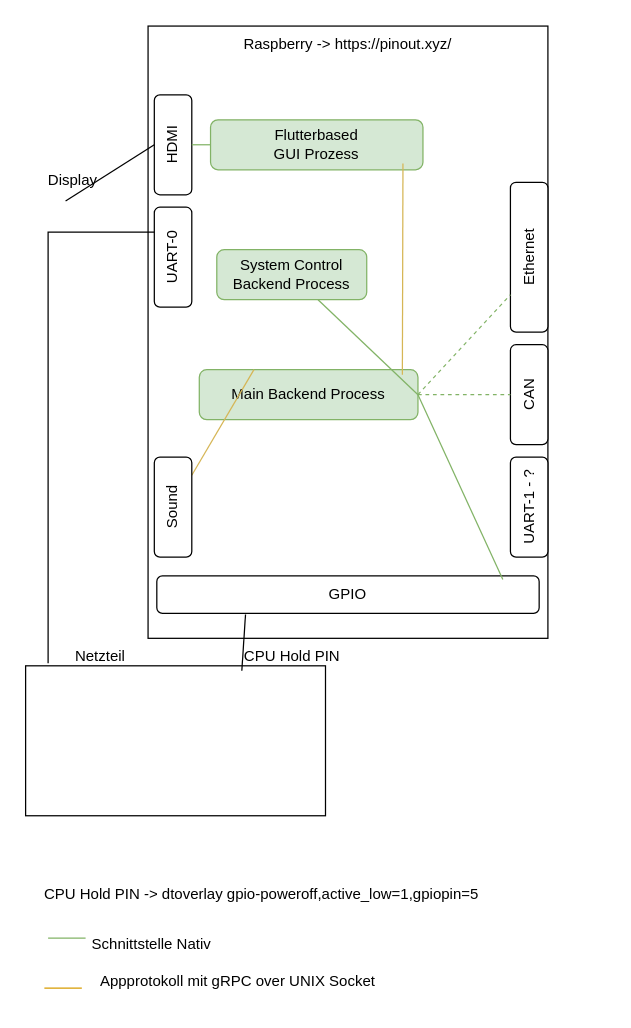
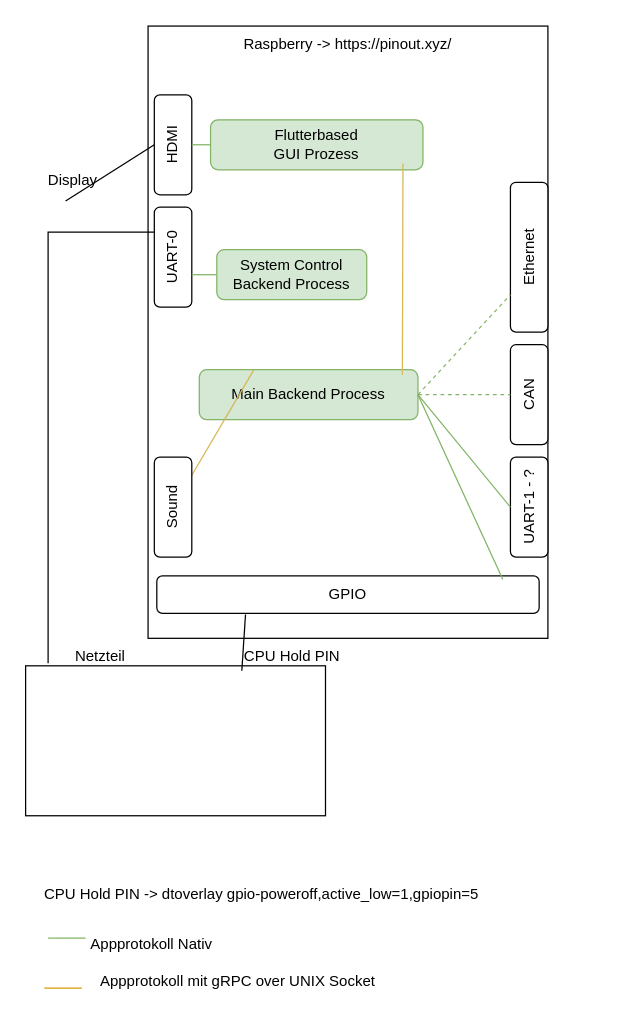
  <mxCell id="0" />
  <mxCell id="1" parent="0" />
  <mxCell id="2" value="" style="rounded=0;whiteSpace=wrap;html=1;" vertex="1" parent="1"><mxGeometry x="118" y="20" width="320" height="490" as="geometry" /></mxCell>
  <mxCell id="3" value="Raspberry -&amp;gt;&amp;nbsp;https://pinout.xyz/" style="text;html=1;align=center;verticalAlign=middle;whiteSpace=wrap;rounded=0;" vertex="1" parent="1"><mxGeometry x="173" y="20" width="210" height="30" as="geometry" /></mxCell>
  <mxCell id="4" value="GPIO" style="rounded=1;whiteSpace=wrap;html=1;rotation=0;" vertex="1" parent="1"><mxGeometry x="125" y="460" width="306" height="30" as="geometry" /></mxCell>
  <mxCell id="5" style="edgeStyle=orthogonalEdgeStyle;rounded=0;orthogonalLoop=1;jettySize=auto;html=1;exitX=0.5;exitY=1;exitDx=0;exitDy=0;" edge="1" parent="1" source="2" target="2"><mxGeometry relative="1" as="geometry" /></mxCell>
  <mxCell id="6" value="Ethernet" style="rounded=1;whiteSpace=wrap;html=1;rotation=-90;" vertex="1" parent="1"><mxGeometry x="363" y="190" width="120" height="30" as="geometry" /></mxCell>
  <mxCell id="7" value="CAN" style="rounded=1;whiteSpace=wrap;html=1;rotation=-90;" vertex="1" parent="1"><mxGeometry x="383" y="300" width="80" height="30" as="geometry" /></mxCell>
  <mxCell id="8" value="UART-0" style="rounded=1;whiteSpace=wrap;html=1;rotation=-90;" vertex="1" parent="1"><mxGeometry x="98" y="190" width="80" height="30" as="geometry" /></mxCell>
  <mxCell id="9" value="HDMI" style="rounded=1;whiteSpace=wrap;html=1;rotation=-90;" vertex="1" parent="1"><mxGeometry x="98" y="100" width="80" height="30" as="geometry" /></mxCell>
  <mxCell id="10" value="UART-1 - ?" style="rounded=1;whiteSpace=wrap;html=1;rotation=-90;" vertex="1" parent="1"><mxGeometry x="383" y="390" width="80" height="30" as="geometry" /></mxCell>
  <mxCell id="11" value="" style="rounded=0;whiteSpace=wrap;html=1;" vertex="1" parent="1"><mxGeometry x="20" y="532" width="240" height="120" as="geometry" /></mxCell>
  <mxCell id="12" value="Netzteil" style="text;html=1;align=center;verticalAlign=middle;whiteSpace=wrap;rounded=0;" vertex="1" parent="1"><mxGeometry x="35" y="510" width="90" height="30" as="geometry" /></mxCell>
  <mxCell id="13" value="" style="endArrow=none;html=1;rounded=0;entryX=0.75;entryY=0;entryDx=0;entryDy=0;exitX=0.075;exitY=-0.017;exitDx=0;exitDy=0;exitPerimeter=0;" edge="1" parent="1" source="11" target="8"><mxGeometry width="50" height="50" relative="1" as="geometry"><mxPoint x="48" y="200" as="sourcePoint" /><mxPoint x="38" y="220" as="targetPoint" /><Array as="points"><mxPoint x="38" y="185" /></Array></mxGeometry></mxCell>
  <mxCell id="14" value="" style="endArrow=none;html=1;rounded=0;exitX=0.721;exitY=0.033;exitDx=0;exitDy=0;exitPerimeter=0;entryX=0.232;entryY=1.033;entryDx=0;entryDy=0;entryPerimeter=0;" edge="1" parent="1" source="11" target="4"><mxGeometry width="50" height="50" relative="1" as="geometry"><mxPoint x="388" y="460" as="sourcePoint" /><mxPoint x="438" y="410" as="targetPoint" /><Array as="points" /></mxGeometry></mxCell>
  <mxCell id="15" value="Display" style="text;html=1;align=center;verticalAlign=middle;whiteSpace=wrap;rounded=0;" vertex="1" parent="1"><mxGeometry x="28" y="129" width="60" height="30" as="geometry" /></mxCell>
  <mxCell id="16" value="" style="endArrow=none;html=1;rounded=0;entryX=0.5;entryY=0;entryDx=0;entryDy=0;exitX=0.4;exitY=1.033;exitDx=0;exitDy=0;exitPerimeter=0;" edge="1" parent="1" source="15" target="9"><mxGeometry width="50" height="50" relative="1" as="geometry"><mxPoint x="58" y="140" as="sourcePoint" /><mxPoint x="108" y="90" as="targetPoint" /></mxGeometry></mxCell>
  <mxCell id="17" style="edgeStyle=orthogonalEdgeStyle;rounded=0;orthogonalLoop=1;jettySize=auto;html=1;exitX=0.5;exitY=1;exitDx=0;exitDy=0;" edge="1" parent="1" source="15" target="15"><mxGeometry relative="1" as="geometry" /></mxCell>
  <mxCell id="18" value="Flutterbased&lt;br&gt;GUI Prozess" style="rounded=1;whiteSpace=wrap;html=1;fillColor=#d5e8d4;strokeColor=#82b366;" vertex="1" parent="1"><mxGeometry x="168" y="95" width="170" height="40" as="geometry" /></mxCell>
  <mxCell id="19" value="System Control Backend Process" style="rounded=1;whiteSpace=wrap;html=1;fillColor=#d5e8d4;strokeColor=#82b366;" vertex="1" parent="1"><mxGeometry x="173" y="199" width="120" height="40" as="geometry" /></mxCell>
  <mxCell id="20" value="Main Backend Process" style="rounded=1;whiteSpace=wrap;html=1;fillColor=#d5e8d4;strokeColor=#82b366;" vertex="1" parent="1"><mxGeometry x="159" y="295" width="175" height="40" as="geometry" /></mxCell>
  <mxCell id="21" value="" style="endArrow=none;html=1;rounded=0;entryX=0;entryY=0.5;entryDx=0;entryDy=0;exitX=0.5;exitY=1;exitDx=0;exitDy=0;fillColor=#d5e8d4;strokeColor=#82b366;" edge="1" parent="1" source="9" target="18"><mxGeometry width="50" height="50" relative="1" as="geometry"><mxPoint x="148" y="124" as="sourcePoint" /><mxPoint x="198" y="74" as="targetPoint" /></mxGeometry></mxCell>
+ <mxCell id="22" value="" style="endArrow=none;html=1;rounded=0;entryX=0;entryY=0.5;entryDx=0;entryDy=0;exitX=0.325;exitY=1;exitDx=0;exitDy=0;fillColor=#d5e8d4;strokeColor=#82b366;exitPerimeter=0;" edge="1" parent="1" source="8" target="19"><mxGeometry width="50" height="50" relative="1" as="geometry"><mxPoint x="156" y="199" as="sourcePoint" /><mxPoint x="438" y="410" as="targetPoint" /></mxGeometry></mxCell>
  <mxCell id="23" value="" style="endArrow=none;html=1;rounded=0;exitX=0.25;exitY=0;exitDx=0;exitDy=0;fillColor=#fff2cc;strokeColor=#d6b656;" edge="1" parent="1" source="20" target="29"><mxGeometry width="50" height="50" relative="1" as="geometry"><mxPoint x="388" y="460" as="sourcePoint" /><mxPoint x="438" y="410" as="targetPoint" /></mxGeometry></mxCell>
  <mxCell id="24" value="" style="endArrow=none;html=1;rounded=0;exitX=0.963;exitY=0.1;exitDx=0;exitDy=0;exitPerimeter=0;fillColor=#fff2cc;strokeColor=#d6b656;" edge="1" parent="1"><mxGeometry width="50" height="50" relative="1" as="geometry"><mxPoint x="321.525" y="299" as="sourcePoint" /><mxPoint x="322" y="130" as="targetPoint" /></mxGeometry></mxCell>
  <mxCell id="25" value="" style="endArrow=none;html=1;rounded=0;entryX=0.25;entryY=0;entryDx=0;entryDy=0;exitX=1;exitY=0.5;exitDx=0;exitDy=0;fillColor=#d5e8d4;strokeColor=#82b366;dashed=1;" edge="1" parent="1" source="20" target="6"><mxGeometry width="50" height="50" relative="1" as="geometry"><mxPoint x="388" y="460" as="sourcePoint" /><mxPoint x="438" y="410" as="targetPoint" /></mxGeometry></mxCell>
  <mxCell id="26" value="" style="endArrow=none;html=1;rounded=0;entryX=0.5;entryY=0;entryDx=0;entryDy=0;exitX=1;exitY=0.5;exitDx=0;exitDy=0;fillColor=#d5e8d4;strokeColor=#82b366;dashed=1;" edge="1" parent="1" source="20" target="7"><mxGeometry width="50" height="50" relative="1" as="geometry"><mxPoint x="388" y="460" as="sourcePoint" /><mxPoint x="438" y="410" as="targetPoint" /></mxGeometry></mxCell>
- <mxCell id="27" value="" style="endArrow=none;html=1;rounded=0;exitX=1;exitY=0.5;exitDx=0;exitDy=0;fillColor=#d5e8d4;strokeColor=#82b366;" edge="1" parent="1" source="20" target="19"><mxGeometry width="50" height="50" relative="1" as="geometry"><mxPoint x="338" y="320" as="sourcePoint" /><mxPoint x="438" y="410" as="targetPoint" /></mxGeometry></mxCell>
+ <mxCell id="27" value="" style="endArrow=none;html=1;rounded=0;entryX=0.5;entryY=0;entryDx=0;entryDy=0;exitX=1;exitY=0.5;exitDx=0;exitDy=0;fillColor=#d5e8d4;strokeColor=#82b366;" edge="1" parent="1" source="20" target="10"><mxGeometry width="50" height="50" relative="1" as="geometry"><mxPoint x="338" y="320" as="sourcePoint" /><mxPoint x="438" y="410" as="targetPoint" /></mxGeometry></mxCell>
  <mxCell id="28" value="" style="endArrow=none;html=1;rounded=0;entryX=1;entryY=0.5;entryDx=0;entryDy=0;exitX=0.905;exitY=0.1;exitDx=0;exitDy=0;exitPerimeter=0;fillColor=#d5e8d4;strokeColor=#82b366;" edge="1" parent="1" source="4" target="20"><mxGeometry width="50" height="50" relative="1" as="geometry"><mxPoint x="388" y="460" as="sourcePoint" /><mxPoint x="438" y="410" as="targetPoint" /></mxGeometry></mxCell>
  <mxCell id="29" value="Sound" style="rounded=1;whiteSpace=wrap;html=1;rotation=-90;" vertex="1" parent="1"><mxGeometry x="98" y="390" width="80" height="30" as="geometry" /></mxCell>
  <mxCell id="30" value="CPU Hold PIN" style="text;html=1;align=center;verticalAlign=middle;whiteSpace=wrap;rounded=0;" vertex="1" parent="1"><mxGeometry x="185.5" y="510" width="95" height="30" as="geometry" /></mxCell>
  <mxCell id="31" value="CPU Hold PIN -&amp;gt;&amp;nbsp;dtoverlay gpio-poweroff,active_low=1,gpiopin=5" style="text;html=1;align=center;verticalAlign=middle;whiteSpace=wrap;rounded=0;" vertex="1" parent="1"><mxGeometry x="20" y="700" width="378" height="30" as="geometry" /></mxCell>
  <mxCell id="32" value="" style="endArrow=none;html=1;rounded=0;fillColor=#d5e8d4;strokeColor=#82b366;" edge="1" parent="1"><mxGeometry width="50" height="50" relative="1" as="geometry"><mxPoint x="38" y="750" as="sourcePoint" /><mxPoint x="68" y="750" as="targetPoint" /></mxGeometry></mxCell>
- <mxCell id="33" value="Schnittstelle Nativ" style="text;html=1;align=center;verticalAlign=middle;whiteSpace=wrap;rounded=0;" vertex="1" parent="1"><mxGeometry x="55.5" y="740" width="130" height="30" as="geometry" /></mxCell>
+ <mxCell id="33" value="Appprotokoll Nativ" style="text;html=1;align=center;verticalAlign=middle;whiteSpace=wrap;rounded=0;" vertex="1" parent="1"><mxGeometry x="55.5" y="740" width="130" height="30" as="geometry" /></mxCell>
  <mxCell id="34" value="" style="endArrow=none;html=1;rounded=0;fillColor=#ffe6cc;strokeColor=#d79b00;" edge="1" parent="1"><mxGeometry width="50" height="50" relative="1" as="geometry"><mxPoint x="35" y="790" as="sourcePoint" /><mxPoint x="65" y="790" as="targetPoint" /></mxGeometry></mxCell>
  <mxCell id="35" value="Appprotokoll mit gRPC over UNIX Socket" style="text;html=1;align=center;verticalAlign=middle;whiteSpace=wrap;rounded=0;" vertex="1" parent="1"><mxGeometry x="60.5" y="770" width="257.5" height="30" as="geometry" /></mxCell>
